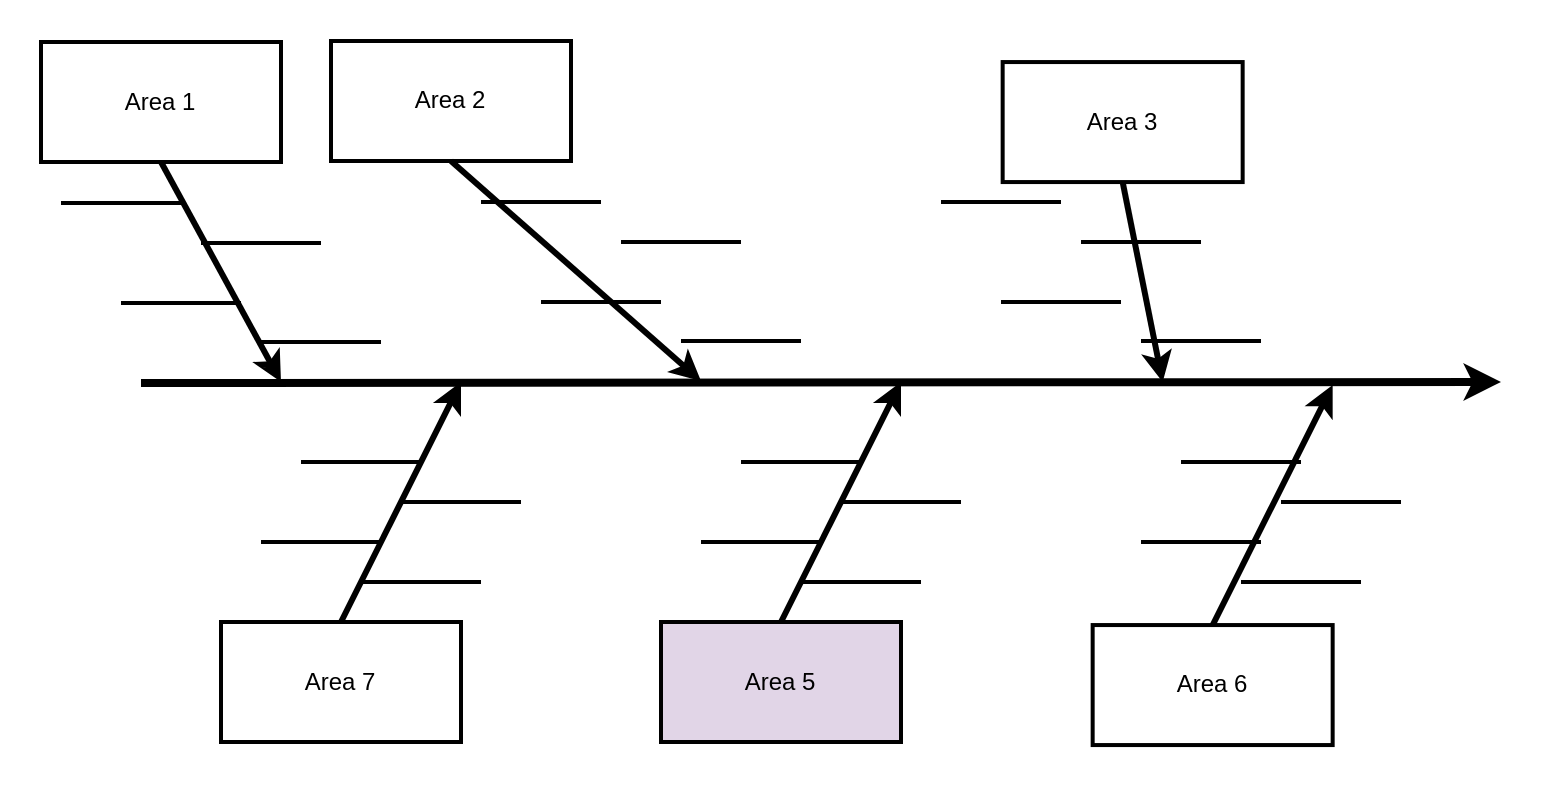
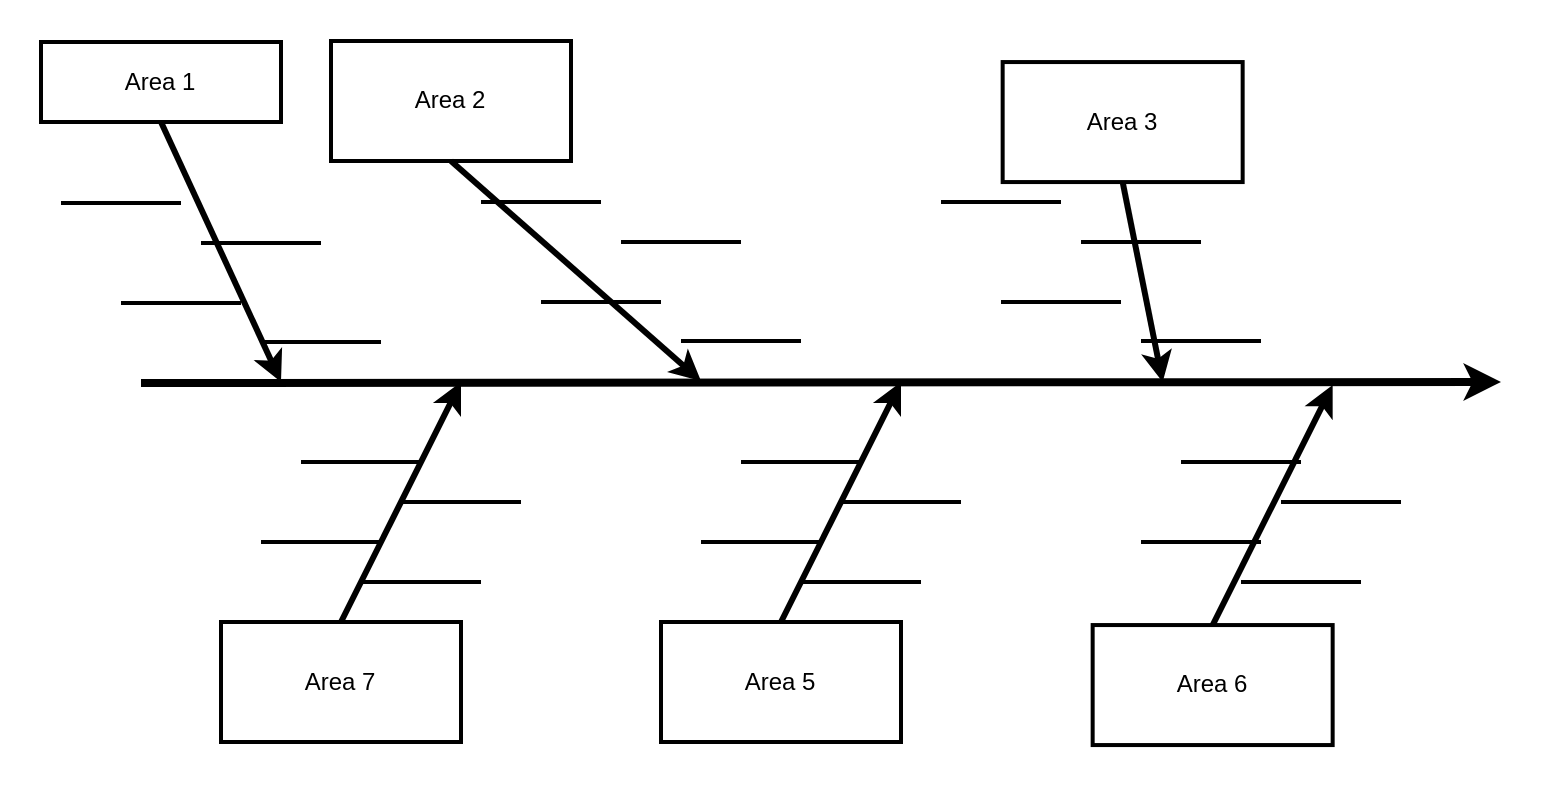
  <mxCell id="0" />
  <mxCell id="1" parent="0" />
  <mxCell id="2" value="" style="edgeStyle=none;strokeWidth=4" parent="1" edge="1"><mxGeometry width="100" height="100" relative="1" as="geometry"><mxPoint x="70" y="191" as="sourcePoint" /><mxPoint x="750" y="190.5" as="targetPoint" /></mxGeometry></mxCell>
  <mxCell id="3" value="Area 2" style="whiteSpace=wrap;strokeWidth=2" parent="1" vertex="1"><mxGeometry x="165" y="20" width="120" height="60" as="geometry" /></mxCell>
- <mxCell id="4" value="Area 5" style="whiteSpace=wrap;strokeWidth=2;fillColor=#e1d5e7;" parent="1" vertex="1"><mxGeometry x="330" y="310.5" width="120" height="60" as="geometry" /></mxCell>
+ <mxCell id="4" value="Area 5" style="whiteSpace=wrap;strokeWidth=2" parent="1" vertex="1"><mxGeometry x="330" y="310.5" width="120" height="60" as="geometry" /></mxCell>
  <mxCell id="5" value="" style="edgeStyle=none;exitX=0.5;exitY=1;strokeWidth=3" parent="1" source="3" edge="1"><mxGeometry width="100" height="100" relative="1" as="geometry"><mxPoint x="290" y="100" as="sourcePoint" /><mxPoint x="350" y="190" as="targetPoint" /></mxGeometry></mxCell>
  <mxCell id="6" value="" style="edgeStyle=none;exitX=0.5;exitY=0;strokeWidth=3" parent="1" edge="1"><mxGeometry width="100" height="100" relative="1" as="geometry"><mxPoint x="390" y="310.5" as="sourcePoint" /><mxPoint x="450" y="190.5" as="targetPoint" /></mxGeometry></mxCell>
  <mxCell id="7" value="" style="edgeStyle=none;endArrow=none;strokeWidth=2" parent="1" edge="1"><mxGeometry width="100" height="100" relative="1" as="geometry"><mxPoint x="270" y="150.5" as="sourcePoint" /><mxPoint x="330" y="150.5" as="targetPoint" /></mxGeometry></mxCell>
  <mxCell id="8" value="" style="edgeStyle=none;endArrow=none;strokeWidth=2" parent="1" edge="1"><mxGeometry width="100" height="100" relative="1" as="geometry"><mxPoint x="310" y="120.5" as="sourcePoint" /><mxPoint x="370" y="120.5" as="targetPoint" /></mxGeometry></mxCell>
  <mxCell id="9" value="" style="edgeStyle=none;endArrow=none;strokeWidth=2" parent="1" edge="1"><mxGeometry width="100" height="100" relative="1" as="geometry"><mxPoint x="340" y="170" as="sourcePoint" /><mxPoint x="400" y="170" as="targetPoint" /></mxGeometry></mxCell>
  <mxCell id="10" value="" style="edgeStyle=none;endArrow=none;strokeWidth=2" parent="1" edge="1"><mxGeometry width="100" height="100" relative="1" as="geometry"><mxPoint x="370" y="230.5" as="sourcePoint" /><mxPoint x="430" y="230.5" as="targetPoint" /></mxGeometry></mxCell>
  <mxCell id="11" value="" style="edgeStyle=none;endArrow=none;strokeWidth=2" parent="1" edge="1"><mxGeometry width="100" height="100" relative="1" as="geometry"><mxPoint x="350" y="270.5" as="sourcePoint" /><mxPoint x="410" y="270.5" as="targetPoint" /></mxGeometry></mxCell>
  <mxCell id="12" value="" style="edgeStyle=none;endArrow=none;strokeWidth=2" parent="1" edge="1"><mxGeometry width="100" height="100" relative="1" as="geometry"><mxPoint x="420" y="250.5" as="sourcePoint" /><mxPoint x="480" y="250.5" as="targetPoint" /></mxGeometry></mxCell>
  <mxCell id="13" value="" style="edgeStyle=none;endArrow=none;strokeWidth=2" parent="1" edge="1"><mxGeometry width="100" height="100" relative="1" as="geometry"><mxPoint x="400" y="290.5" as="sourcePoint" /><mxPoint x="460" y="290.5" as="targetPoint" /></mxGeometry></mxCell>
  <mxCell id="14" value="Area 3" style="whiteSpace=wrap;strokeWidth=2" parent="1" vertex="1"><mxGeometry x="500.833" y="30.528" width="120" height="60" as="geometry" /></mxCell>
  <mxCell id="15" value="Area 6" style="whiteSpace=wrap;strokeWidth=2" parent="1" vertex="1"><mxGeometry x="545.833" y="312.028" width="120" height="60" as="geometry" /></mxCell>
  <mxCell id="16" value="" style="edgeStyle=none;exitX=0.5;exitY=1;strokeWidth=3" parent="1" source="14" edge="1"><mxGeometry width="100" height="100" relative="1" as="geometry"><mxPoint x="520.833" y="100.528" as="sourcePoint" /><mxPoint x="580.833" y="190.528" as="targetPoint" /></mxGeometry></mxCell>
  <mxCell id="17" value="" style="edgeStyle=none;exitX=0.5;exitY=0;strokeWidth=3" parent="1" edge="1"><mxGeometry width="100" height="100" relative="1" as="geometry"><mxPoint x="605.833" y="312.028" as="sourcePoint" /><mxPoint x="665.833" y="192.028" as="targetPoint" /></mxGeometry></mxCell>
  <mxCell id="18" value="" style="edgeStyle=none;endArrow=none;strokeWidth=2" edge="1" parent="1"><mxGeometry width="100" height="100" relative="1" as="geometry"><mxPoint x="240" y="100.5" as="sourcePoint" /><mxPoint x="300" y="100.5" as="targetPoint" /></mxGeometry></mxCell>
  <mxCell id="19" value="" style="edgeStyle=none;endArrow=none;strokeWidth=2" edge="1" parent="1"><mxGeometry width="100" height="100" relative="1" as="geometry"><mxPoint x="500" y="150.5" as="sourcePoint" /><mxPoint x="560" y="150.5" as="targetPoint" /></mxGeometry></mxCell>
  <mxCell id="20" value="" style="edgeStyle=none;endArrow=none;strokeWidth=2" edge="1" parent="1"><mxGeometry width="100" height="100" relative="1" as="geometry"><mxPoint x="540" y="120.5" as="sourcePoint" /><mxPoint x="600" y="120.5" as="targetPoint" /></mxGeometry></mxCell>
  <mxCell id="21" value="" style="edgeStyle=none;endArrow=none;strokeWidth=2" edge="1" parent="1"><mxGeometry width="100" height="100" relative="1" as="geometry"><mxPoint x="570" y="170" as="sourcePoint" /><mxPoint x="630" y="170" as="targetPoint" /></mxGeometry></mxCell>
  <mxCell id="22" value="" style="edgeStyle=none;endArrow=none;strokeWidth=2" edge="1" parent="1"><mxGeometry width="100" height="100" relative="1" as="geometry"><mxPoint x="470" y="100.5" as="sourcePoint" /><mxPoint x="530" y="100.5" as="targetPoint" /></mxGeometry></mxCell>
  <mxCell id="23" value="" style="edgeStyle=none;endArrow=none;strokeWidth=2" edge="1" parent="1"><mxGeometry width="100" height="100" relative="1" as="geometry"><mxPoint x="590" y="230.5" as="sourcePoint" /><mxPoint x="650" y="230.5" as="targetPoint" /></mxGeometry></mxCell>
  <mxCell id="24" value="" style="edgeStyle=none;endArrow=none;strokeWidth=2" edge="1" parent="1"><mxGeometry width="100" height="100" relative="1" as="geometry"><mxPoint x="570" y="270.5" as="sourcePoint" /><mxPoint x="630" y="270.5" as="targetPoint" /></mxGeometry></mxCell>
  <mxCell id="25" value="" style="edgeStyle=none;endArrow=none;strokeWidth=2" edge="1" parent="1"><mxGeometry width="100" height="100" relative="1" as="geometry"><mxPoint x="640" y="250.5" as="sourcePoint" /><mxPoint x="700" y="250.5" as="targetPoint" /></mxGeometry></mxCell>
  <mxCell id="26" value="" style="edgeStyle=none;endArrow=none;strokeWidth=2" edge="1" parent="1"><mxGeometry width="100" height="100" relative="1" as="geometry"><mxPoint x="620" y="290.5" as="sourcePoint" /><mxPoint x="680" y="290.5" as="targetPoint" /></mxGeometry></mxCell>
- <mxCell id="27" value="Area 1" style="whiteSpace=wrap;strokeWidth=2" vertex="1" parent="1"><mxGeometry x="20" y="20.5" width="120" height="60" as="geometry" /></mxCell>
+ <mxCell id="27" value="Area 1" style="whiteSpace=wrap;strokeWidth=2" vertex="1" parent="1"><mxGeometry x="20" y="20.5" width="120" height="40" as="geometry" /></mxCell>
  <mxCell id="28" value="" style="edgeStyle=none;exitX=0.5;exitY=1;strokeWidth=3" edge="1" parent="1" source="27"><mxGeometry width="100" height="100" relative="1" as="geometry"><mxPoint x="80" y="100.5" as="sourcePoint" /><mxPoint x="140" y="190.5" as="targetPoint" /></mxGeometry></mxCell>
  <mxCell id="29" value="" style="edgeStyle=none;endArrow=none;strokeWidth=2" edge="1" parent="1"><mxGeometry width="100" height="100" relative="1" as="geometry"><mxPoint x="60" y="151" as="sourcePoint" /><mxPoint x="120" y="151" as="targetPoint" /></mxGeometry></mxCell>
  <mxCell id="30" value="" style="edgeStyle=none;endArrow=none;strokeWidth=2" edge="1" parent="1"><mxGeometry width="100" height="100" relative="1" as="geometry"><mxPoint x="100" y="121" as="sourcePoint" /><mxPoint x="160" y="121" as="targetPoint" /></mxGeometry></mxCell>
  <mxCell id="31" value="" style="edgeStyle=none;endArrow=none;strokeWidth=2" edge="1" parent="1"><mxGeometry width="100" height="100" relative="1" as="geometry"><mxPoint x="130" y="170.5" as="sourcePoint" /><mxPoint x="190" y="170.5" as="targetPoint" /></mxGeometry></mxCell>
  <mxCell id="32" value="" style="edgeStyle=none;endArrow=none;strokeWidth=2" edge="1" parent="1"><mxGeometry width="100" height="100" relative="1" as="geometry"><mxPoint x="30" y="101" as="sourcePoint" /><mxPoint x="90" y="101" as="targetPoint" /></mxGeometry></mxCell>
  <mxCell id="33" value="Area 7" style="whiteSpace=wrap;strokeWidth=2" vertex="1" parent="1"><mxGeometry x="110" y="310.5" width="120" height="60" as="geometry" /></mxCell>
  <mxCell id="34" value="" style="edgeStyle=none;exitX=0.5;exitY=0;strokeWidth=3" edge="1" parent="1"><mxGeometry width="100" height="100" relative="1" as="geometry"><mxPoint x="170" y="310.5" as="sourcePoint" /><mxPoint x="230" y="190.5" as="targetPoint" /></mxGeometry></mxCell>
  <mxCell id="35" value="" style="edgeStyle=none;endArrow=none;strokeWidth=2" edge="1" parent="1"><mxGeometry width="100" height="100" relative="1" as="geometry"><mxPoint x="150" y="230.5" as="sourcePoint" /><mxPoint x="210" y="230.5" as="targetPoint" /></mxGeometry></mxCell>
  <mxCell id="36" value="" style="edgeStyle=none;endArrow=none;strokeWidth=2" edge="1" parent="1"><mxGeometry width="100" height="100" relative="1" as="geometry"><mxPoint x="130" y="270.5" as="sourcePoint" /><mxPoint x="190" y="270.5" as="targetPoint" /></mxGeometry></mxCell>
  <mxCell id="37" value="" style="edgeStyle=none;endArrow=none;strokeWidth=2" edge="1" parent="1"><mxGeometry width="100" height="100" relative="1" as="geometry"><mxPoint x="200" y="250.5" as="sourcePoint" /><mxPoint x="260" y="250.5" as="targetPoint" /></mxGeometry></mxCell>
  <mxCell id="38" value="" style="edgeStyle=none;endArrow=none;strokeWidth=2" edge="1" parent="1"><mxGeometry width="100" height="100" relative="1" as="geometry"><mxPoint x="180" y="290.5" as="sourcePoint" /><mxPoint x="240" y="290.5" as="targetPoint" /></mxGeometry></mxCell>
